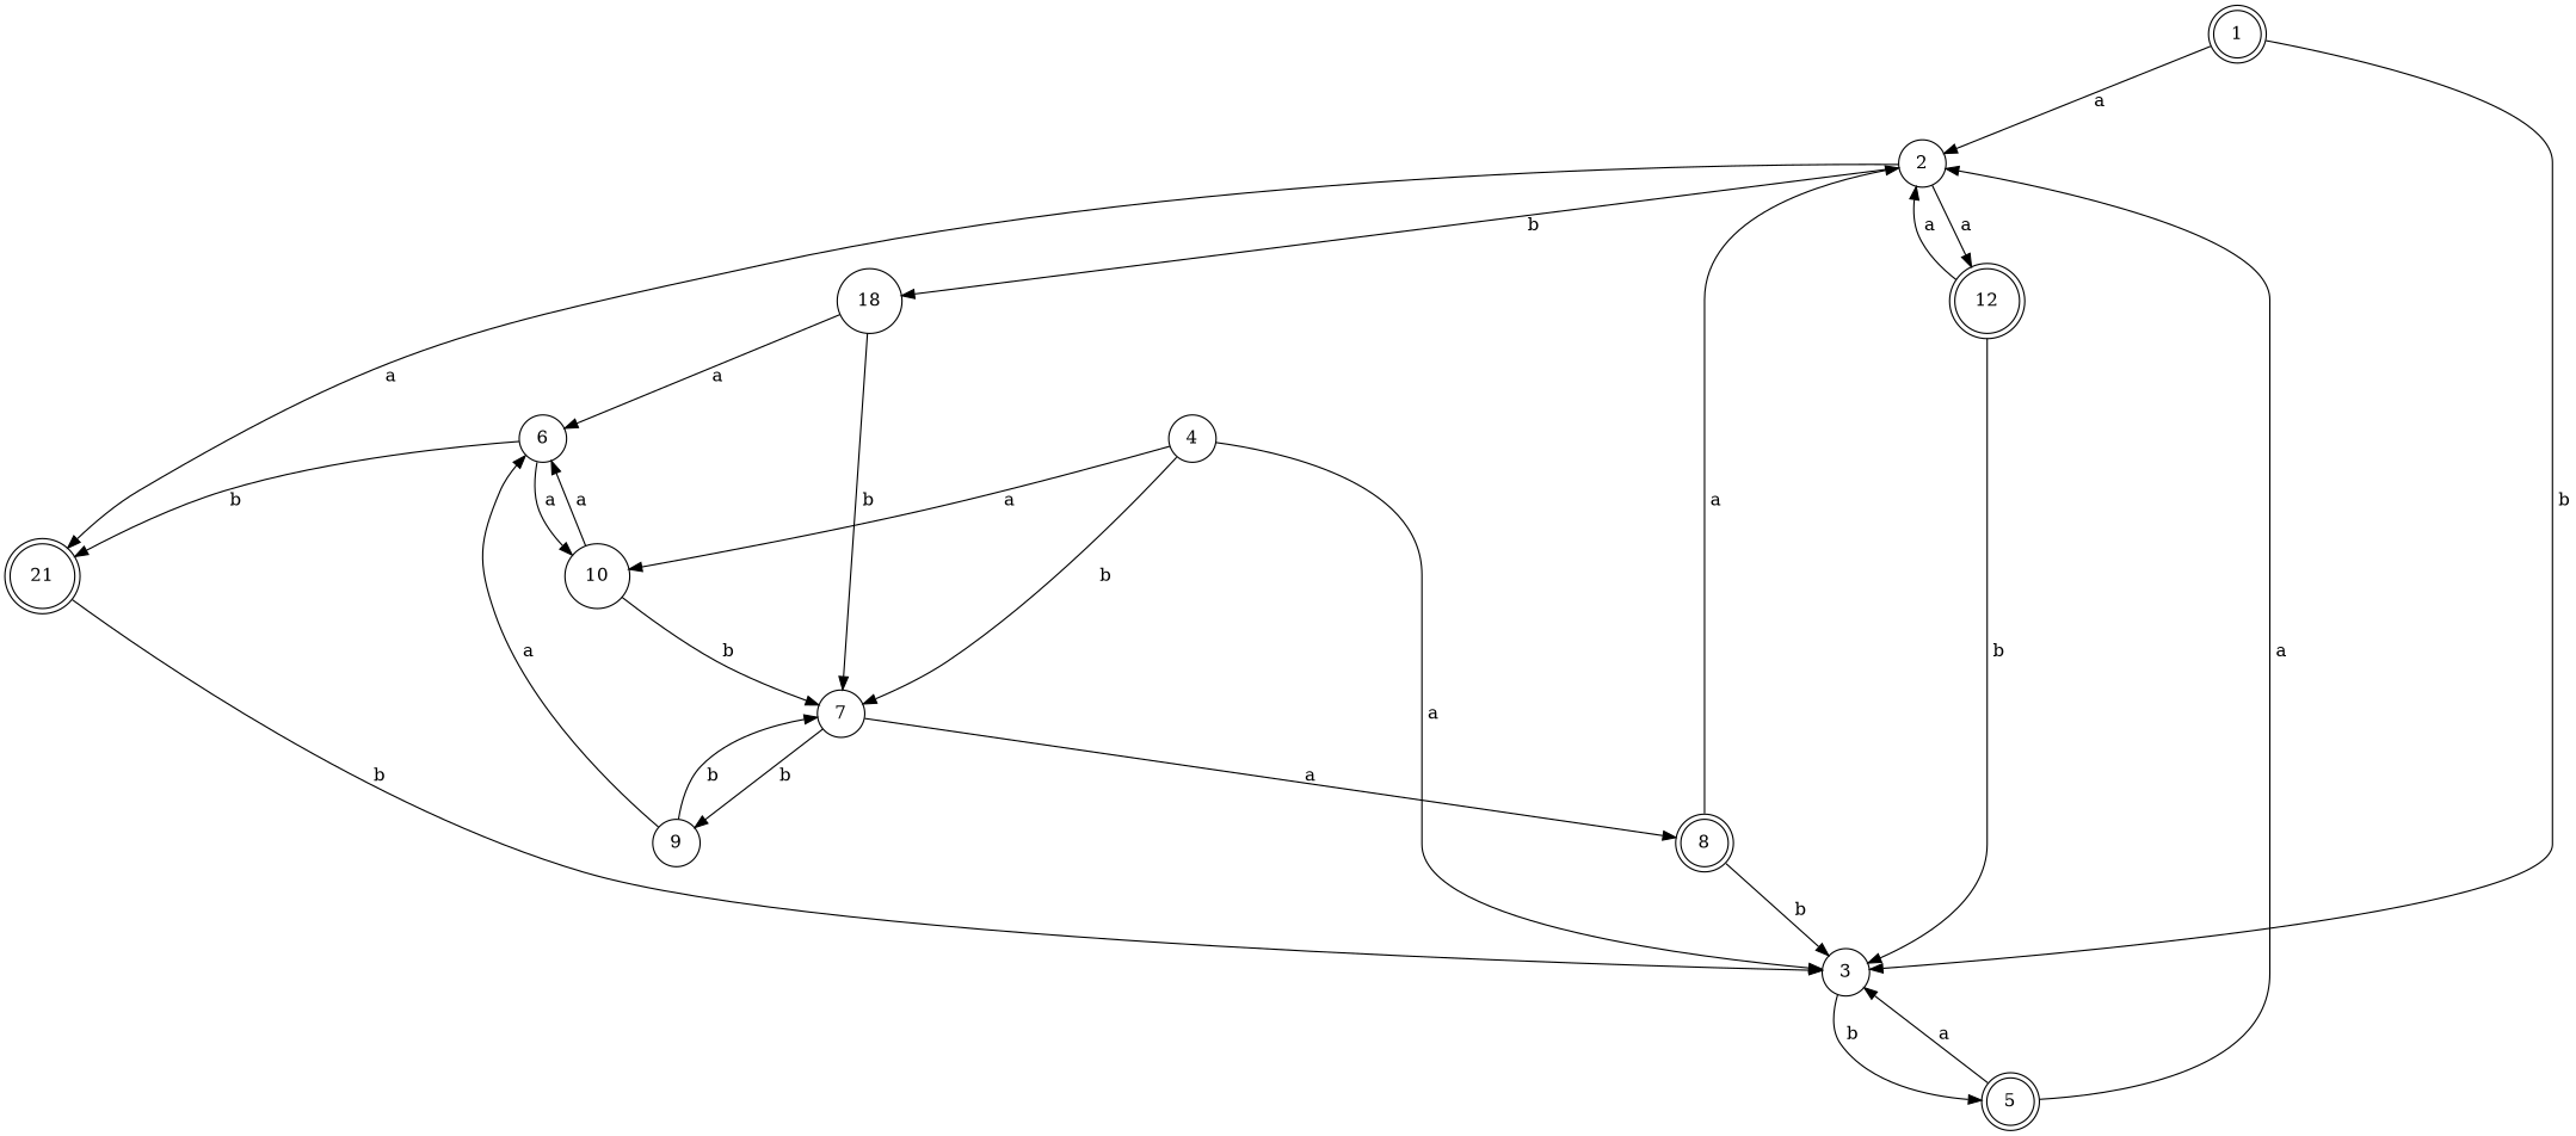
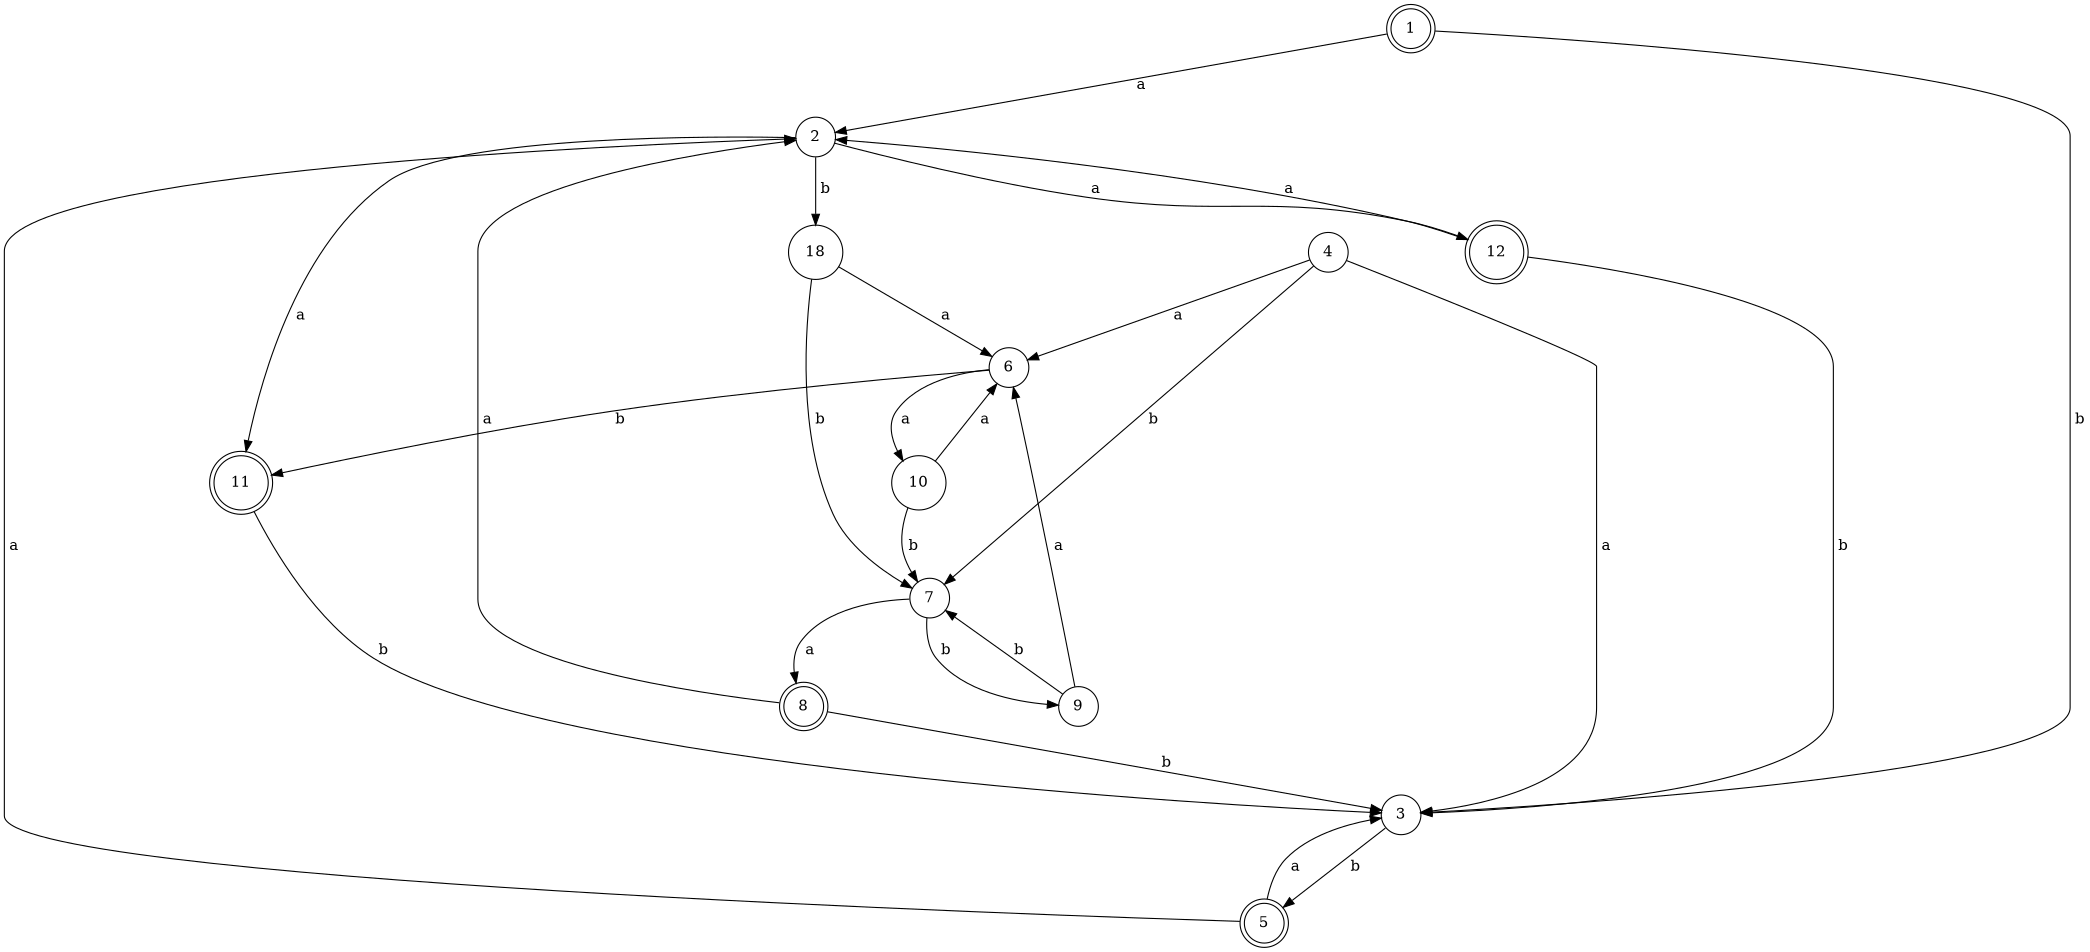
  digraph {
    nodesep=1.5
    rankdir=TB
    ranksep=0.6
    node [shape=circle]
    edge [styel=bold]
    1 [shape=doublecircle width=0.4]
    2 [width=0.4]
    3 [width=0.4]
    12 [shape=doublecircle width=0.4]
    n5 [label=18 width=0.4]
-   11 [shape=doublecircle width=0.4 label=21]
+   11 [shape=doublecircle width=0.4]
    5 [shape=doublecircle width=0.4]
    6 [width=0.4]
    7 [width=0.4]
    4 [width=0.4]
    10 [width=0.4]
    8 [shape=doublecircle width=0.4]
    9 [width=0.4]
    1 -> 2 [label=" a"]
    1 -> 3 [label=" b"]
    2 -> 12 [label=" a"]
    2 -> n5 [label=" b"]
    2 -> 11 [label=" a"]
    3 -> 5 [label=" b"]
    12 -> 2 [label=" a"]
    12 -> 3 [label=" b"]
    n5 -> 6 [label=" a"]
    n5 -> 7 [label=" b"]
    11 -> 3 [label=" b"]
    5 -> 2 [label=" a"]
    5 -> 3 [label=" a"]
    6 -> 11 [label=" b"]
    6 -> 10 [label=" a"]
    7 -> 8 [label=" a"]
    7 -> 9 [label=" b"]
    4 -> 3 [label=" a"]
-   4 -> 10 [label=" a"]
+   4 -> 6 [label=" a"]
    4 -> 7 [label=" b"]
    10 -> 6 [label=" a"]
    10 -> 7 [label=" b"]
    8 -> 2 [label=" a"]
    8 -> 3 [label=" b"]
    9 -> 6 [label=" a"]
    9 -> 7 [label=" b"]
  }
